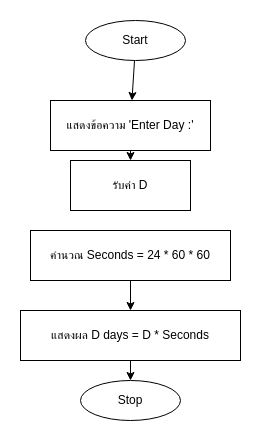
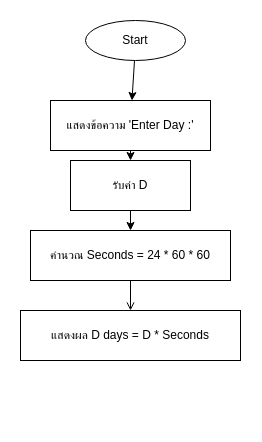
  <mxCell id="0" />
  <mxCell id="1" parent="0" />
  <mxCell id="2" value="Start" style="ellipse;whiteSpace=wrap;html=1;" vertex="1" parent="1"><mxGeometry x="85" y="20" width="100" height="40" as="geometry" /></mxCell>
  <mxCell id="3" value="แสดงข้อความ 'Enter Day :'" style="parallelogram;whiteSpace=wrap;html=1;" vertex="1" parent="1"><mxGeometry x="50" y="100" width="160" height="50" as="geometry" /></mxCell>
  <mxCell id="4" value="รับค่า D" style="parallelogram;whiteSpace=wrap;html=1;" vertex="1" parent="1"><mxGeometry x="70" y="160" width="120" height="50" as="geometry" /></mxCell>
  <mxCell id="5" value="คำนวณ Seconds = 24 * 60 * 60" style="rectangle;whiteSpace=wrap;html=1;" vertex="1" parent="1"><mxGeometry x="30" y="230" width="200" height="50" as="geometry" /></mxCell>
  <mxCell id="6" value="แสดงผล D days = D * Seconds" style="parallelogram;whiteSpace=wrap;html=1;" vertex="1" parent="1"><mxGeometry x="20" y="310" width="220" height="50" as="geometry" /></mxCell>
- <mxCell id="7" value="Stop" style="ellipse;whiteSpace=wrap;html=1;" vertex="1" parent="1"><mxGeometry x="80" y="380" width="100" height="40" as="geometry" /></mxCell>
  <mxCell id="8" edge="1" parent="1" source="2" target="3"><mxGeometry relative="1" as="geometry" /></mxCell>
  <mxCell id="9" edge="1" parent="1" source="3" target="4"><mxGeometry relative="1" as="geometry" /></mxCell>
- <mxCell id="11" edge="1" parent="1" source="5" target="6"><mxGeometry relative="1" as="geometry" /></mxCell>
- <mxCell id="12" edge="1" parent="1" source="6" target="7"><mxGeometry relative="1" as="geometry" /></mxCell>
+ <mxCell id="10" edge="1" parent="1" source="4" target="5"><mxGeometry relative="1" as="geometry" /></mxCell>
+ <mxCell id="11" edge="1" parent="1" source="5" target="6" style="endArrow=open;"><mxGeometry relative="1" as="geometry" /></mxCell>
